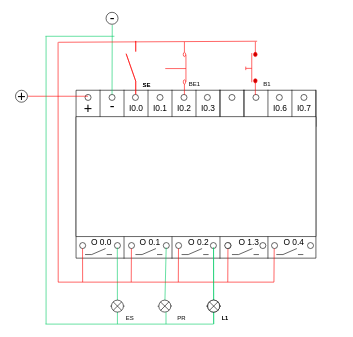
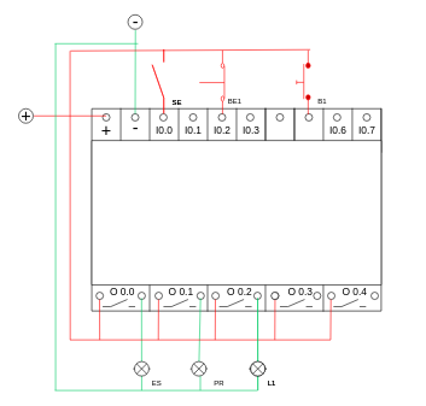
  <mxCell id="0" />
  <mxCell id="1" parent="0" />
  <mxCell id="2" value="" style="verticalLabelPosition=bottom;verticalAlign=top;html=1;shape=mxgraph.basic.rect;fillColor2=none;strokeWidth=1;size=20;indent=5;" vertex="1" parent="1"><mxGeometry x="126" y="150" width="400" height="280" as="geometry" /></mxCell>
  <mxCell id="3" value="" style="shape=partialRectangle;whiteSpace=wrap;html=1;right=0;top=0;bottom=0;fillColor=none;routingCenterX=-0.5;" vertex="1" parent="1"><mxGeometry x="206" y="370" width="120" height="60" as="geometry" /></mxCell>
  <mxCell id="4" value="" style="shape=partialRectangle;whiteSpace=wrap;html=1;right=0;top=0;bottom=0;fillColor=none;routingCenterX=-0.5;" vertex="1" parent="1"><mxGeometry x="286" y="370" width="120" height="60" as="geometry" /></mxCell>
  <mxCell id="5" value="" style="shape=partialRectangle;whiteSpace=wrap;html=1;right=0;top=0;bottom=0;fillColor=none;routingCenterX=-0.5;" vertex="1" parent="1"><mxGeometry x="366" y="370" width="120" height="60" as="geometry" /></mxCell>
  <mxCell id="6" value="" style="shape=partialRectangle;whiteSpace=wrap;html=1;right=0;top=0;bottom=0;fillColor=none;routingCenterX=-0.5;" vertex="1" parent="1"><mxGeometry x="446" y="370" width="120" height="60" as="geometry" /></mxCell>
  <mxCell id="7" value="" style="shape=partialRectangle;whiteSpace=wrap;html=1;top=0;bottom=0;fillColor=none;" vertex="1" parent="1"><mxGeometry x="166" y="150" width="120" height="60" as="geometry" /></mxCell>
  <mxCell id="8" value="" style="shape=partialRectangle;whiteSpace=wrap;html=1;top=0;bottom=0;fillColor=none;" vertex="1" parent="1"><mxGeometry x="206" y="150" width="120" height="60" as="geometry" /></mxCell>
  <mxCell id="9" value="" style="shape=partialRectangle;whiteSpace=wrap;html=1;top=0;bottom=0;fillColor=none;" vertex="1" parent="1"><mxGeometry x="246" y="150" width="120" height="60" as="geometry" /></mxCell>
  <mxCell id="10" value="" style="shape=partialRectangle;whiteSpace=wrap;html=1;top=0;bottom=0;fillColor=none;" vertex="1" parent="1"><mxGeometry x="366" y="150" width="40" height="60" as="geometry" /></mxCell>
  <mxCell id="11" value="" style="shape=partialRectangle;whiteSpace=wrap;html=1;top=0;bottom=0;fillColor=none;" vertex="1" parent="1"><mxGeometry x="406" y="150" width="120" height="60" as="geometry" /></mxCell>
  <mxCell id="12" value="" style="shape=partialRectangle;whiteSpace=wrap;html=1;top=0;bottom=0;fillColor=none;" vertex="1" parent="1"><mxGeometry x="446" y="150" width="40" height="60" as="geometry" /></mxCell>
  <mxCell id="13" value="" style="verticalLabelPosition=bottom;verticalAlign=top;html=1;shape=mxgraph.basic.rect;fillColor2=none;strokeWidth=1;size=20;indent=5;" vertex="1" parent="1"><mxGeometry x="126" y="194" width="400" height="200" as="geometry" /></mxCell>
  <mxCell id="14" value="&lt;font style=&quot;font-size: 24px&quot;&gt;+&lt;/font&gt;" style="text;html=1;align=center;verticalAlign=middle;resizable=0;points=[];autosize=1;strokeColor=none;fillColor=none;" vertex="1" parent="1"><mxGeometry x="131" y="170" width="30" height="20" as="geometry" /></mxCell>
  <mxCell id="15" value="" style="ellipse;whiteSpace=wrap;html=1;aspect=fixed;" vertex="1" parent="1"><mxGeometry x="141" y="157" width="10" height="10" as="geometry" /></mxCell>
  <mxCell id="16" value="&lt;span style=&quot;font-size: 24px&quot;&gt;-&lt;/span&gt;" style="text;html=1;align=center;verticalAlign=middle;resizable=0;points=[];autosize=1;strokeColor=none;fillColor=none;" vertex="1" parent="1"><mxGeometry x="176" y="167" width="20" height="20" as="geometry" /></mxCell>
  <mxCell id="17" value="" style="ellipse;whiteSpace=wrap;html=1;aspect=fixed;" vertex="1" parent="1"><mxGeometry x="181" y="157" width="10" height="10" as="geometry" /></mxCell>
  <mxCell id="18" value="&lt;font style=&quot;font-size: 14px&quot;&gt;I0.0&lt;/font&gt;" style="text;html=1;align=center;verticalAlign=middle;resizable=0;points=[];autosize=1;strokeColor=none;fillColor=none;" vertex="1" parent="1"><mxGeometry x="206" y="170" width="40" height="20" as="geometry" /></mxCell>
  <mxCell id="19" value="" style="ellipse;whiteSpace=wrap;html=1;aspect=fixed;" vertex="1" parent="1"><mxGeometry x="220" y="157" width="10" height="10" as="geometry" /></mxCell>
  <mxCell id="20" value="&lt;span style=&quot;font-size: 14px&quot;&gt;I0.1&lt;/span&gt;" style="text;html=1;align=center;verticalAlign=middle;resizable=0;points=[];autosize=1;strokeColor=none;fillColor=none;" vertex="1" parent="1"><mxGeometry x="246" y="170" width="40" height="20" as="geometry" /></mxCell>
  <mxCell id="21" value="" style="ellipse;whiteSpace=wrap;html=1;aspect=fixed;" vertex="1" parent="1"><mxGeometry x="261" y="157" width="10" height="10" as="geometry" /></mxCell>
  <mxCell id="22" value="&lt;font style=&quot;font-size: 14px&quot;&gt;I0.2&lt;/font&gt;" style="text;html=1;align=center;verticalAlign=middle;resizable=0;points=[];autosize=1;strokeColor=none;fillColor=none;" vertex="1" parent="1"><mxGeometry x="286" y="170" width="40" height="20" as="geometry" /></mxCell>
  <mxCell id="23" value="" style="ellipse;whiteSpace=wrap;html=1;aspect=fixed;" vertex="1" parent="1"><mxGeometry x="301" y="157" width="10" height="10" as="geometry" /></mxCell>
  <mxCell id="24" value="&lt;font style=&quot;font-size: 14px&quot;&gt;I0.3&lt;/font&gt;" style="text;html=1;align=center;verticalAlign=middle;resizable=0;points=[];autosize=1;strokeColor=none;fillColor=none;" vertex="1" parent="1"><mxGeometry x="326" y="170" width="40" height="20" as="geometry" /></mxCell>
  <mxCell id="25" value="" style="ellipse;whiteSpace=wrap;html=1;aspect=fixed;" vertex="1" parent="1"><mxGeometry x="340" y="157" width="10" height="10" as="geometry" /></mxCell>
  <mxCell id="26" value="" style="ellipse;whiteSpace=wrap;html=1;aspect=fixed;" vertex="1" parent="1"><mxGeometry x="381" y="157" width="10" height="10" as="geometry" /></mxCell>
  <mxCell id="27" value="" style="ellipse;whiteSpace=wrap;html=1;aspect=fixed;" vertex="1" parent="1"><mxGeometry x="421" y="157" width="10" height="10" as="geometry" /></mxCell>
  <mxCell id="28" value="&lt;font style=&quot;font-size: 14px&quot;&gt;I0.6&lt;/font&gt;" style="text;html=1;align=center;verticalAlign=middle;resizable=0;points=[];autosize=1;strokeColor=none;fillColor=none;" vertex="1" parent="1"><mxGeometry x="446" y="170" width="40" height="20" as="geometry" /></mxCell>
  <mxCell id="29" value="" style="ellipse;whiteSpace=wrap;html=1;aspect=fixed;" vertex="1" parent="1"><mxGeometry x="460" y="157" width="10" height="10" as="geometry" /></mxCell>
  <mxCell id="30" value="&lt;font style=&quot;font-size: 14px&quot;&gt;I0.7&lt;/font&gt;" style="text;html=1;align=center;verticalAlign=middle;resizable=0;points=[];autosize=1;strokeColor=none;fillColor=none;" vertex="1" parent="1"><mxGeometry x="486" y="170" width="40" height="20" as="geometry" /></mxCell>
  <mxCell id="31" value="" style="ellipse;whiteSpace=wrap;html=1;aspect=fixed;" vertex="1" parent="1"><mxGeometry x="501" y="157" width="10" height="10" as="geometry" /></mxCell>
  <mxCell id="32" value="" style="pointerEvents=1;verticalLabelPosition=bottom;shadow=0;dashed=0;align=center;html=1;verticalAlign=top;shape=mxgraph.electrical.electro-mechanical.make_contact;" vertex="1" parent="1"><mxGeometry x="141" y="414" width="45" height="10" as="geometry" /></mxCell>
  <mxCell id="33" value="" style="pointerEvents=1;verticalLabelPosition=bottom;shadow=0;dashed=0;align=center;html=1;verticalAlign=top;shape=mxgraph.electrical.electro-mechanical.make_contact;" vertex="1" parent="1"><mxGeometry x="225" y="414" width="45" height="10" as="geometry" /></mxCell>
  <mxCell id="34" value="" style="pointerEvents=1;verticalLabelPosition=bottom;shadow=0;dashed=0;align=center;html=1;verticalAlign=top;shape=mxgraph.electrical.electro-mechanical.make_contact;" vertex="1" parent="1"><mxGeometry x="302" y="414" width="45" height="10" as="geometry" /></mxCell>
  <mxCell id="35" value="" style="pointerEvents=1;verticalLabelPosition=bottom;shadow=0;dashed=0;align=center;html=1;verticalAlign=top;shape=mxgraph.electrical.electro-mechanical.make_contact;" vertex="1" parent="1"><mxGeometry x="386" y="414" width="45" height="10" as="geometry" /></mxCell>
  <mxCell id="36" value="" style="pointerEvents=1;verticalLabelPosition=bottom;shadow=0;dashed=0;align=center;html=1;verticalAlign=top;shape=mxgraph.electrical.electro-mechanical.make_contact;" vertex="1" parent="1"><mxGeometry x="460" y="414" width="45" height="10" as="geometry" /></mxCell>
  <mxCell id="37" value="&lt;font style=&quot;font-size: 14px&quot;&gt;&amp;nbsp;O 0.0&lt;/font&gt;" style="text;html=1;align=center;verticalAlign=middle;resizable=0;points=[];autosize=1;strokeColor=none;fillColor=none;" vertex="1" parent="1"><mxGeometry x="141" y="394" width="50" height="20" as="geometry" /></mxCell>
  <mxCell id="38" value="&lt;span style=&quot;font-size: 14px&quot;&gt;O 0.1&lt;/span&gt;" style="text;html=1;align=center;verticalAlign=middle;resizable=0;points=[];autosize=1;strokeColor=none;fillColor=none;" vertex="1" parent="1"><mxGeometry x="224" y="394" width="50" height="20" as="geometry" /></mxCell>
  <mxCell id="39" value="&lt;font style=&quot;font-size: 14px&quot;&gt;O 0.2&lt;/font&gt;" style="text;html=1;align=center;verticalAlign=middle;resizable=0;points=[];autosize=1;strokeColor=none;fillColor=none;" vertex="1" parent="1"><mxGeometry x="305" y="394" width="50" height="20" as="geometry" /></mxCell>
- <mxCell id="40" value="&lt;font style=&quot;font-size: 14px&quot;&gt;O 1.3&lt;/font&gt;" style="text;html=1;align=center;verticalAlign=middle;resizable=0;points=[];autosize=1;strokeColor=none;fillColor=none;" vertex="1" parent="1"><mxGeometry x="389" y="394" width="50" height="20" as="geometry" /></mxCell>
+ <mxCell id="40" value="&lt;font style=&quot;font-size: 14px&quot;&gt;O 0.3&lt;/font&gt;" style="text;html=1;align=center;verticalAlign=middle;resizable=0;points=[];autosize=1;strokeColor=none;fillColor=none;" vertex="1" parent="1"><mxGeometry x="389" y="394" width="50" height="20" as="geometry" /></mxCell>
  <mxCell id="41" value="" style="edgeStyle=none;shape=link;rounded=0;orthogonalLoop=1;jettySize=auto;html=1;strokeColor=#000000;" edge="1" parent="1" source="42" target="13"><mxGeometry relative="1" as="geometry" /></mxCell>
  <mxCell id="42" value="&lt;font style=&quot;font-size: 14px&quot;&gt;O 0.4&lt;/font&gt;" style="text;html=1;align=center;verticalAlign=middle;resizable=0;points=[];autosize=1;strokeColor=none;fillColor=none;" vertex="1" parent="1"><mxGeometry x="464" y="394" width="50" height="20" as="geometry" /></mxCell>
  <mxCell id="43" value="" style="ellipse;whiteSpace=wrap;html=1;aspect=fixed;" vertex="1" parent="1"><mxGeometry x="132" y="404" width="10" height="10" as="geometry" /></mxCell>
  <mxCell id="44" value="" style="ellipse;whiteSpace=wrap;html=1;aspect=fixed;" vertex="1" parent="1"><mxGeometry x="190" y="404" width="10" height="10" as="geometry" /></mxCell>
  <mxCell id="45" value="" style="ellipse;whiteSpace=wrap;html=1;aspect=fixed;" vertex="1" parent="1"><mxGeometry x="213.5" y="404" width="10" height="10" as="geometry" /></mxCell>
  <mxCell id="46" value="" style="ellipse;whiteSpace=wrap;html=1;aspect=fixed;" vertex="1" parent="1"><mxGeometry x="271.5" y="404" width="10" height="10" as="geometry" /></mxCell>
  <mxCell id="47" value="" style="ellipse;whiteSpace=wrap;html=1;aspect=fixed;" vertex="1" parent="1"><mxGeometry x="292" y="404" width="10" height="10" as="geometry" /></mxCell>
  <mxCell id="48" value="" style="ellipse;whiteSpace=wrap;html=1;aspect=fixed;" vertex="1" parent="1"><mxGeometry x="350" y="404" width="10" height="10" as="geometry" /></mxCell>
  <mxCell id="49" value="" style="ellipse;whiteSpace=wrap;html=1;aspect=fixed;" vertex="1" parent="1"><mxGeometry x="374.5" y="404" width="10" height="10" as="geometry" /></mxCell>
  <mxCell id="50" value="" style="ellipse;whiteSpace=wrap;html=1;aspect=fixed;" vertex="1" parent="1"><mxGeometry x="432.5" y="404" width="10" height="10" as="geometry" /></mxCell>
  <mxCell id="51" value="" style="ellipse;whiteSpace=wrap;html=1;aspect=fixed;" vertex="1" parent="1"><mxGeometry x="452" y="404" width="10" height="10" as="geometry" /></mxCell>
  <mxCell id="52" value="" style="ellipse;whiteSpace=wrap;html=1;aspect=fixed;" vertex="1" parent="1"><mxGeometry x="512" y="404" width="10" height="10" as="geometry" /></mxCell>
  <mxCell id="53" value="" style="ellipse;whiteSpace=wrap;html=1;aspect=fixed;" vertex="1" parent="1"><mxGeometry x="25" y="150" width="20" height="20" as="geometry" /></mxCell>
  <mxCell id="54" value="" style="ellipse;whiteSpace=wrap;html=1;aspect=fixed;" vertex="1" parent="1"><mxGeometry x="176" y="20" width="20" height="20" as="geometry" /></mxCell>
  <mxCell id="55" value="&lt;font style=&quot;font-size: 24px&quot;&gt;+&lt;/font&gt;" style="text;html=1;align=center;verticalAlign=middle;resizable=0;points=[];autosize=1;strokeColor=none;fillColor=none;" vertex="1" parent="1"><mxGeometry x="20" y="150" width="30" height="20" as="geometry" /></mxCell>
  <mxCell id="56" value="&lt;span style=&quot;font-size: 24px&quot;&gt;-&lt;/span&gt;" style="text;html=1;align=center;verticalAlign=middle;resizable=0;points=[];autosize=1;strokeColor=none;fillColor=none;" vertex="1" parent="1"><mxGeometry x="176" y="20" width="20" height="20" as="geometry" /></mxCell>
  <mxCell id="57" value="" style="endArrow=none;html=1;strokeColor=#FF0000;" edge="1" parent="1"><mxGeometry width="50" height="50" relative="1" as="geometry"><mxPoint x="137" y="470" as="sourcePoint" /><mxPoint x="136.8" y="414" as="targetPoint" /><Array as="points" /></mxGeometry></mxCell>
  <mxCell id="58" value="" style="endArrow=none;html=1;strokeColor=#FF0000;" edge="1" parent="1"><mxGeometry width="50" height="50" relative="1" as="geometry"><mxPoint x="218" y="470" as="sourcePoint" /><mxPoint x="218.3" y="414" as="targetPoint" /><Array as="points" /></mxGeometry></mxCell>
  <mxCell id="59" value="" style="endArrow=none;html=1;strokeColor=#FF0000;" edge="1" parent="1"><mxGeometry width="50" height="50" relative="1" as="geometry"><mxPoint x="379" y="470" as="sourcePoint" /><mxPoint x="379.3" y="414" as="targetPoint" /><Array as="points" /></mxGeometry></mxCell>
  <mxCell id="60" value="" style="endArrow=none;html=1;strokeColor=#FF0000;" edge="1" parent="1"><mxGeometry width="50" height="50" relative="1" as="geometry"><mxPoint x="146" y="160" as="sourcePoint" /><mxPoint x="46" y="160" as="targetPoint" /><Array as="points" /></mxGeometry></mxCell>
  <mxCell id="61" value="" style="endArrow=none;html=1;strokeColor=#FF0000;" edge="1" parent="1"><mxGeometry width="50" height="50" relative="1" as="geometry"><mxPoint x="456" y="470" as="sourcePoint" /><mxPoint x="456.41" y="414" as="targetPoint" /><Array as="points" /></mxGeometry></mxCell>
  <mxCell id="62" value="" style="endArrow=none;html=1;strokeColor=#00CC66;" edge="1" parent="1"><mxGeometry width="50" height="50" relative="1" as="geometry"><mxPoint x="195" y="540" as="sourcePoint" /><mxPoint x="194.8" y="412.2" as="targetPoint" /><Array as="points" /></mxGeometry></mxCell>
  <mxCell id="63" value="" style="endArrow=none;html=1;strokeColor=#00CC66;startArrow=none;" edge="1" parent="1" source="73"><mxGeometry width="50" height="50" relative="1" as="geometry"><mxPoint x="276" y="480" as="sourcePoint" /><mxPoint x="276.3" y="412.2" as="targetPoint" /><Array as="points" /></mxGeometry></mxCell>
  <mxCell id="64" value="" style="endArrow=none;html=1;strokeColor=#FF0000;" edge="1" parent="1"><mxGeometry width="50" height="50" relative="1" as="geometry"><mxPoint x="96" y="470" as="sourcePoint" /><mxPoint x="456" y="470" as="targetPoint" /><Array as="points" /></mxGeometry></mxCell>
  <mxCell id="65" value="" style="endArrow=none;html=1;strokeColor=#00CC66;" edge="1" parent="1"><mxGeometry width="50" height="50" relative="1" as="geometry"><mxPoint x="190" y="60" as="sourcePoint" /><mxPoint x="75" y="60" as="targetPoint" /><Array as="points" /></mxGeometry></mxCell>
  <mxCell id="66" value="" style="endArrow=none;html=1;strokeColor=#00CC66;" edge="1" parent="1"><mxGeometry width="50" height="50" relative="1" as="geometry"><mxPoint x="76" y="540" as="sourcePoint" /><mxPoint x="76" y="60" as="targetPoint" /><Array as="points" /></mxGeometry></mxCell>
  <mxCell id="67" value="" style="endArrow=none;html=1;strokeColor=#00CC66;entryX=0.517;entryY=1.064;entryDx=0;entryDy=0;entryPerimeter=0;exitX=0.5;exitY=0;exitDx=0;exitDy=0;" edge="1" parent="1" source="17" target="56"><mxGeometry width="50" height="50" relative="1" as="geometry"><mxPoint x="186" y="110" as="sourcePoint" /><mxPoint x="75" y="112" as="targetPoint" /><Array as="points" /></mxGeometry></mxCell>
  <mxCell id="68" value="" style="endArrow=none;html=1;strokeColor=#FF0000;" edge="1" parent="1"><mxGeometry width="50" height="50" relative="1" as="geometry"><mxPoint x="96.2" y="470" as="sourcePoint" /><mxPoint x="96" y="70" as="targetPoint" /><Array as="points" /></mxGeometry></mxCell>
  <mxCell id="69" value="" style="endArrow=none;html=1;strokeColor=#FF0000;entryX=1;entryY=1;entryDx=0;entryDy=0;entryPerimeter=0;" edge="1" parent="1"><mxGeometry width="50" height="50" relative="1" as="geometry"><mxPoint x="96.5" y="70" as="sourcePoint" /><mxPoint x="428" y="68.25" as="targetPoint" /><Array as="points" /></mxGeometry></mxCell>
  <mxCell id="70" value="&lt;span style=&quot;font-size: 10px&quot;&gt;SE&lt;br&gt;&lt;/span&gt;" style="text;html=1;strokeColor=none;fillColor=none;align=center;verticalAlign=middle;whiteSpace=wrap;rounded=0;" vertex="1" parent="1"><mxGeometry x="223.5" y="130.5" width="40" height="20" as="geometry" /></mxCell>
  <mxCell id="71" value="" style="pointerEvents=1;verticalLabelPosition=bottom;shadow=0;dashed=0;align=center;html=1;verticalAlign=top;shape=mxgraph.electrical.electro-mechanical.pushbutton_break;strokeColor=#FF0000;rotation=-90;" vertex="1" parent="1"><mxGeometry x="248" y="96" width="88" height="34.5" as="geometry" /></mxCell>
  <mxCell id="72" value="" style="pointerEvents=1;verticalLabelPosition=bottom;shadow=0;dashed=0;align=center;html=1;verticalAlign=top;shape=mxgraph.electrical.miscellaneous.light_bulb;strokeColor=#000000;rotation=-180;" vertex="1" parent="1"><mxGeometry x="183" y="500" width="24" height="20" as="geometry" /></mxCell>
  <mxCell id="73" value="" style="pointerEvents=1;verticalLabelPosition=bottom;shadow=0;dashed=0;align=center;html=1;verticalAlign=top;shape=mxgraph.electrical.miscellaneous.light_bulb;strokeColor=#000000;rotation=-181;" vertex="1" parent="1"><mxGeometry x="262" y="500" width="24" height="20" as="geometry" /></mxCell>
  <mxCell id="74" value="" style="endArrow=none;html=1;strokeColor=#00CC66;exitX=0;exitY=1;exitDx=0;exitDy=0;" edge="1" parent="1" source="88"><mxGeometry width="50" height="50" relative="1" as="geometry"><mxPoint x="516" y="540" as="sourcePoint" /><mxPoint x="75" y="540" as="targetPoint" /><Array as="points" /></mxGeometry></mxCell>
  <mxCell id="75" value="" style="endArrow=none;html=1;strokeColor=#00CC66;" edge="1" parent="1"><mxGeometry width="50" height="50" relative="1" as="geometry"><mxPoint x="276" y="540" as="sourcePoint" /><mxPoint x="276" y="520" as="targetPoint" /><Array as="points" /></mxGeometry></mxCell>
  <mxCell id="76" value="&lt;span style=&quot;font-size: 10px&quot;&gt;PR&lt;/span&gt;" style="text;html=1;strokeColor=none;fillColor=none;align=center;verticalAlign=middle;whiteSpace=wrap;rounded=0;" vertex="1" parent="1"><mxGeometry x="281.5" y="520" width="40" height="20" as="geometry" /></mxCell>
  <mxCell id="77" value="&lt;span style=&quot;font-size: 10px&quot;&gt;ES&lt;/span&gt;" style="text;html=1;strokeColor=none;fillColor=none;align=center;verticalAlign=middle;whiteSpace=wrap;rounded=0;" vertex="1" parent="1"><mxGeometry x="196" y="520" width="40" height="20" as="geometry" /></mxCell>
  <mxCell id="78" value="" style="endArrow=none;html=1;strokeColor=#FF0000;" edge="1" parent="1"><mxGeometry width="50" height="50" relative="1" as="geometry"><mxPoint x="296.5" y="470" as="sourcePoint" /><mxPoint x="296.8" y="414" as="targetPoint" /><Array as="points" /></mxGeometry></mxCell>
  <mxCell id="79" value="" style="ellipse;whiteSpace=wrap;html=1;aspect=fixed;" vertex="1" parent="1"><mxGeometry x="374" y="404" width="10" height="10" as="geometry" /></mxCell>
  <mxCell id="80" value="" style="endArrow=none;html=1;strokeColor=#00CC66;" edge="1" parent="1"><mxGeometry width="50" height="50" relative="1" as="geometry"><mxPoint x="355.5" y="540" as="sourcePoint" /><mxPoint x="355.3" y="412.2" as="targetPoint" /><Array as="points" /></mxGeometry></mxCell>
  <mxCell id="81" value="" style="pointerEvents=1;verticalLabelPosition=bottom;shadow=0;dashed=0;align=center;html=1;verticalAlign=top;shape=mxgraph.electrical.miscellaneous.light_bulb;strokeColor=#000000;rotation=-180;" vertex="1" parent="1"><mxGeometry x="343.5" y="500" width="24" height="20" as="geometry" /></mxCell>
  <mxCell id="82" value="&lt;span style=&quot;font-size: 10px&quot;&gt;L1&lt;/span&gt;" style="text;html=1;strokeColor=none;fillColor=none;align=center;verticalAlign=middle;whiteSpace=wrap;rounded=0;" vertex="1" parent="1"><mxGeometry x="355" y="520" width="40" height="20" as="geometry" /></mxCell>
  <mxCell id="83" value="&lt;span style=&quot;font-size: 10px&quot;&gt;BE1&lt;/span&gt;" style="text;html=1;strokeColor=none;fillColor=none;align=center;verticalAlign=middle;whiteSpace=wrap;rounded=0;" vertex="1" parent="1"><mxGeometry x="303.5" y="130" width="40" height="20" as="geometry" /></mxCell>
  <mxCell id="84" value="&lt;span style=&quot;font-size: 10px&quot;&gt;B1&lt;/span&gt;" style="text;html=1;strokeColor=none;fillColor=none;align=center;verticalAlign=middle;whiteSpace=wrap;rounded=0;" vertex="1" parent="1"><mxGeometry x="424.5" y="130" width="40" height="20" as="geometry" /></mxCell>
  <mxCell id="85" value="" style="pointerEvents=1;verticalLabelPosition=bottom;shadow=0;dashed=0;align=center;html=1;verticalAlign=top;shape=mxgraph.electrical.electro-mechanical.make_contact;hachureGap=4;strokeColor=#FF0000;rotation=-90;" vertex="1" parent="1"><mxGeometry x="173" y="104.25" width="89" height="16" as="geometry" /></mxCell>
  <mxCell id="86" value="" style="endArrow=none;html=1;strokeColor=#00CC66;" edge="1" parent="1"><mxGeometry width="50" height="50" relative="1" as="geometry"><mxPoint x="355.5" y="540" as="sourcePoint" /><mxPoint x="355.3" y="412.2" as="targetPoint" /><Array as="points" /></mxGeometry></mxCell>
  <mxCell id="87" value="" style="pointerEvents=1;verticalLabelPosition=bottom;shadow=0;dashed=0;align=center;html=1;verticalAlign=top;shape=mxgraph.electrical.miscellaneous.light_bulb;strokeColor=#000000;rotation=-180;" vertex="1" parent="1"><mxGeometry x="343.5" y="500" width="24" height="20" as="geometry" /></mxCell>
  <mxCell id="88" value="&lt;span style=&quot;font-size: 10px&quot;&gt;L1&lt;/span&gt;" style="text;html=1;strokeColor=none;fillColor=none;align=center;verticalAlign=middle;whiteSpace=wrap;rounded=0;" vertex="1" parent="1"><mxGeometry x="355" y="520" width="40" height="20" as="geometry" /></mxCell>
  <mxCell id="89" value="&lt;span style=&quot;font-size: 10px&quot;&gt;SE&lt;br&gt;&lt;/span&gt;" style="text;html=1;strokeColor=none;fillColor=none;align=center;verticalAlign=middle;whiteSpace=wrap;rounded=0;" vertex="1" parent="1"><mxGeometry x="223.5" y="130.5" width="40" height="20" as="geometry" /></mxCell>
  <mxCell id="90" value="" style="pointerEvents=1;verticalLabelPosition=bottom;shadow=0;dashed=0;align=center;html=1;verticalAlign=top;shape=mxgraph.electrical.electro-mechanical.make_contact;hachureGap=4;strokeColor=#FF0000;rotation=-90;" vertex="1" parent="1"><mxGeometry x="173" y="104.25" width="89" height="16" as="geometry" /></mxCell>
  <mxCell id="91" value="" style="pointerEvents=1;verticalLabelPosition=bottom;shadow=0;dashed=0;align=center;html=1;verticalAlign=top;shape=mxgraph.electrical.electro-mechanical.push_switch_no;rotation=-90;fillColor=#CC0000;strokeColor=#FF0000;" vertex="1" parent="1"><mxGeometry x="374" y="104" width="89" height="19" as="geometry" /></mxCell>
